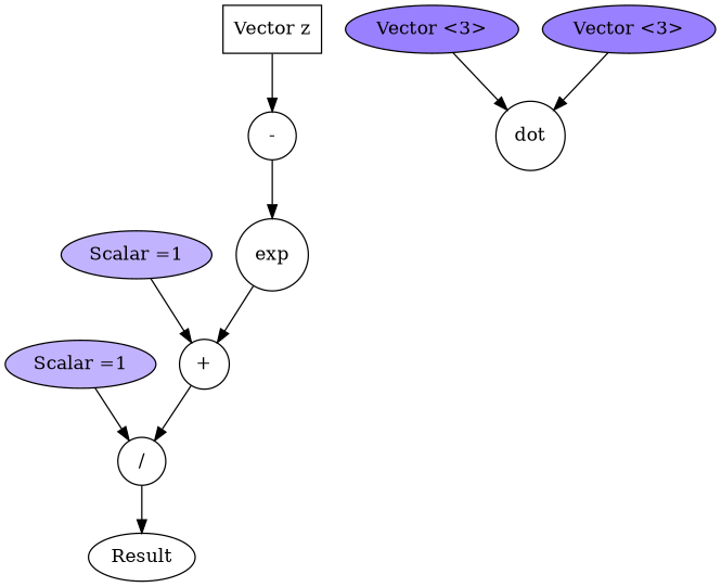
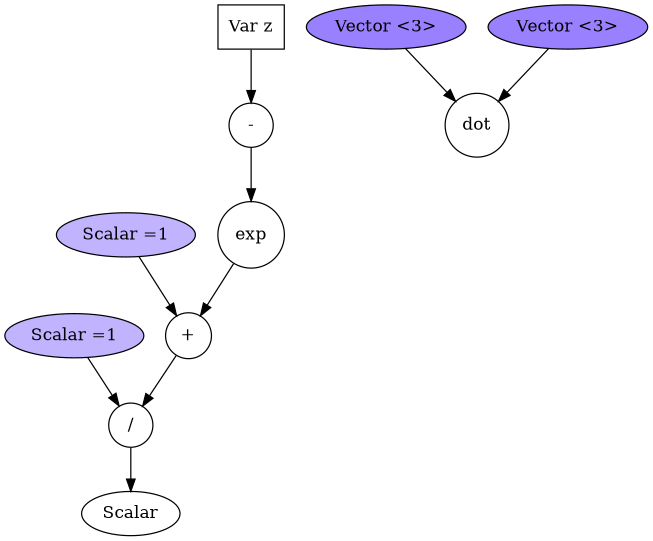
  digraph {
    n1 [label="/" shape=circle]
-   Result
+   Result [label=Scalar]
    n3 [fillcolor=".7 .3 1.0" label="Scalar =1" style=filled]
    n4 [label="+" shape=circle]
    n5 [fillcolor=".7 .3 1.0" label="Scalar =1" style=filled]
    n6 [label=exp shape=circle]
    n7 [label="-" shape=circle]
-   n8 [label="Vector z" shape=box]
+   n8 [label="Var z" shape=box]
    n9 [label=dot shape=circle]
    n10 [fillcolor=".7 .5 1.0" label="Vector <3>" style=filled]
    n11 [fillcolor=".7 .5 1.0" label="Vector <3>" style=filled]
    n1 -> Result
    n3 -> n1
    n4 -> n1
    n5 -> n4
    n6 -> n4
    n7 -> n6
    n8 -> n7
    n10 -> n9
    n11 -> n9
  }
